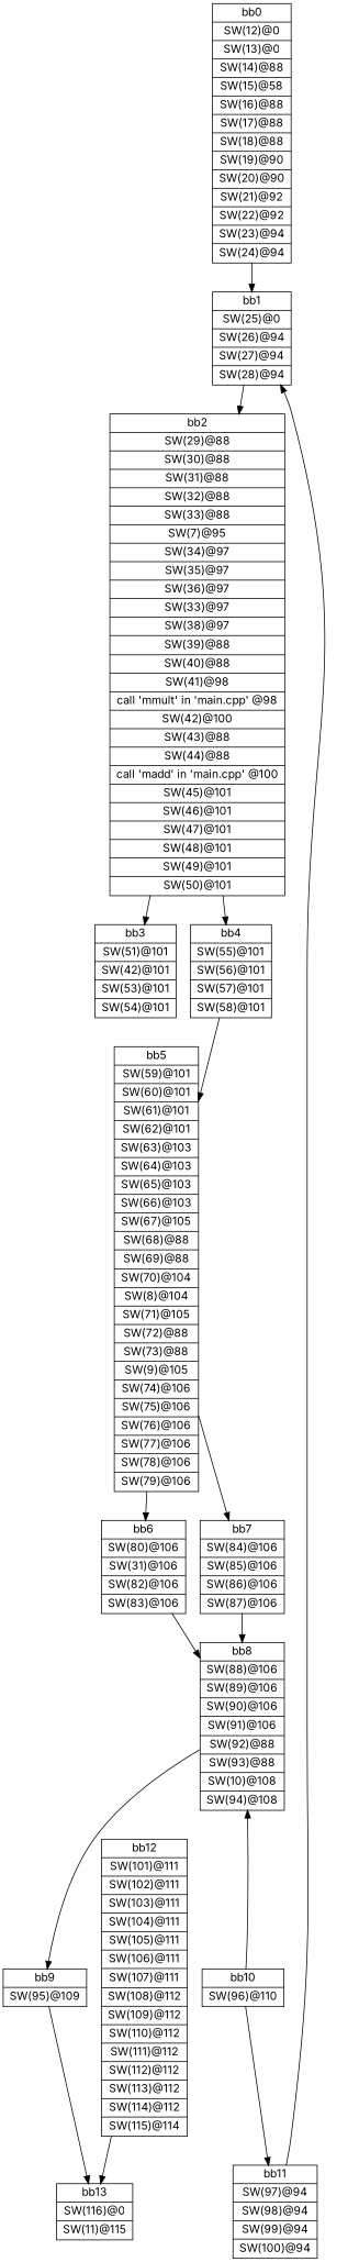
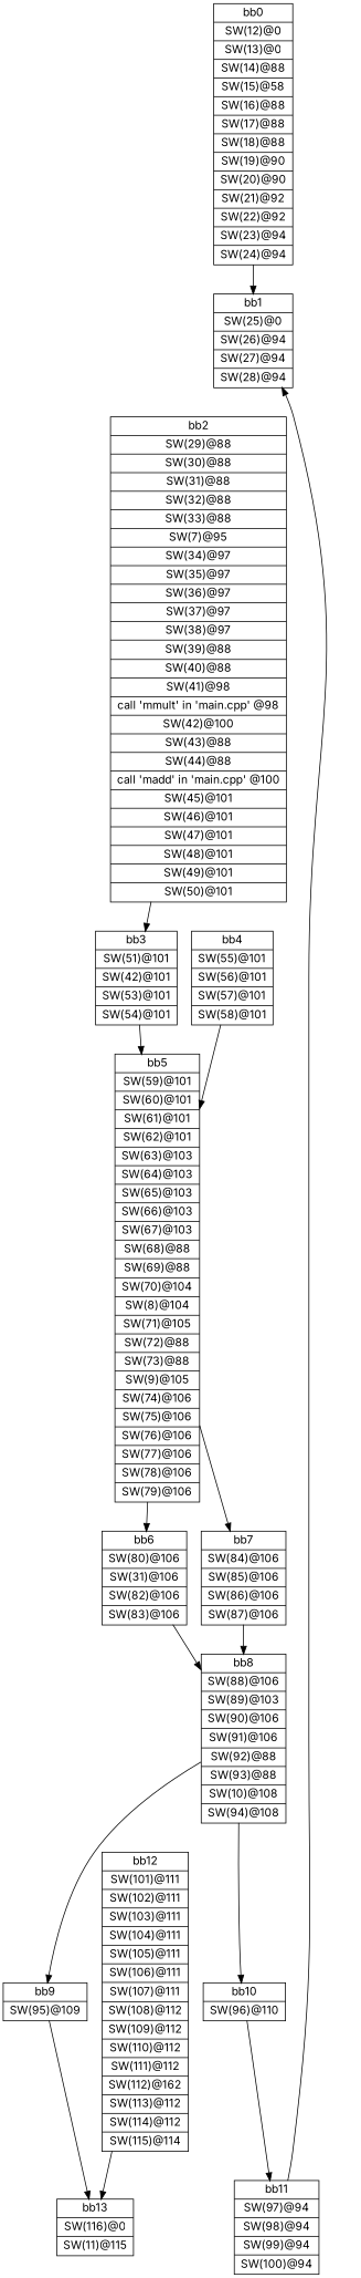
  digraph {
    fontname=Inter
    node [fontname=Inter shape=record]
    edge [fontname=Inter]
    n1 [label="{bb0|<x0000000000CAA420>SW(12)@0\n|<x0000000000CAA2C0>SW(13)@0\n|<x0000000000CAA0B0>SW(14)@88\n|<x0000000000CAA000>SW(15)@58\n|<x0000000000CAB1E0>SW(16)@88\n|<x0000000000CAB290>SW(17)@88\n|<x0000000000CAB340>SW(18)@88\n|<x0000000000CAB3F0>SW(19)@90\n|<x0000000000CAB4A0>SW(20)@90\n|<x0000000000CAB550>SW(21)@92\n|<x0000000000CAB600>SW(22)@92\n|<x0000000000CAB6B0>SW(23)@94\n|<x0000000000CAB760>SW(24)@94\n}"]
    n2 [label="{bb1|<x0000000000CAB810>SW(25)@0\n|<x0000000000CAB8C0>SW(26)@94\n|<x0000000000CAB970>SW(27)@94\n|<x0000000000CABA20>SW(28)@94\n}"]
-   n3 [label="{bb2|<x0000000000CABAD0>SW(29)@88\n|<x0000000000CABB80>SW(30)@88\n|<x0000000000CABC30>SW(31)@88\n|<x0000000000CABCE0>SW(32)@88\n|<x0000000000CABD90>SW(33)@88\n|<x0000000000CAA8F0>SW(7)@95\n|<x0000000000CABE40>SW(34)@97\n|<x0000000000CABEF0>SW(35)@97\n|<x0000000000C941C0>SW(36)@97\n|<x0000000000C94740>SW(33)@97\n|<x0000000000C94690>SW(38)@97\n|<x0000000000C945E0>SW(39)@88\n|<x0000000000C94530>SW(40)@88\n|<x0000000000C94480>SW(41)@98\n|<x0000000000CAF470>call 'mmult' in 'main.cpp' @98\n|<x0000000000C943D0>SW(42)@100\n|<x0000000000C94320>SW(43)@88\n|<x0000000000C94270>SW(44)@88\n|<x0000000000CAF390>call 'madd' in 'main.cpp' @100\n|<x0000000000C93AE0>SW(45)@101\n|<x0000000000C93820>SW(46)@101\n|<x0000000000C93560>SW(47)@101\n|<x0000000000C931F0>SW(48)@101\n|<x0000000000C93140>SW(49)@101\n|<x0000000000C93090>SW(50)@101\n}"]
+   n3 [label="{bb2|<x0000000000CABAD0>SW(29)@88\n|<x0000000000CABB80>SW(30)@88\n|<x0000000000CABC30>SW(31)@88\n|<x0000000000CABCE0>SW(32)@88\n|<x0000000000CABD90>SW(33)@88\n|<x0000000000CAA8F0>SW(7)@95\n|<x0000000000CABE40>SW(34)@97\n|<x0000000000CABEF0>SW(35)@97\n|<x0000000000C941C0>SW(36)@97\n|<x0000000000C94740>SW(37)@97\n|<x0000000000C94690>SW(38)@97\n|<x0000000000C945E0>SW(39)@88\n|<x0000000000C94530>SW(40)@88\n|<x0000000000C94480>SW(41)@98\n|<x0000000000CAF470>call 'mmult' in 'main.cpp' @98\n|<x0000000000C943D0>SW(42)@100\n|<x0000000000C94320>SW(43)@88\n|<x0000000000C94270>SW(44)@88\n|<x0000000000CAF390>call 'madd' in 'main.cpp' @100\n|<x0000000000C93AE0>SW(45)@101\n|<x0000000000C93820>SW(46)@101\n|<x0000000000C93560>SW(47)@101\n|<x0000000000C931F0>SW(48)@101\n|<x0000000000C93140>SW(49)@101\n|<x0000000000C93090>SW(50)@101\n}"]
    n4 [label="{bb3|<x0000000000C92F30>SW(51)@101\n|<x0000000000C92DD0>SW(42)@101\n|<x0000000000C92C70>SW(53)@101\n|<x0000000000C92BC0>SW(54)@101\n}"]
    n5 [label="{bb4|<x0000000000C92FE0>SW(55)@101\n|<x0000000000C92B10>SW(56)@101\n|<x0000000000C92A60>SW(57)@101\n|<x0000000000C9FC00>SW(58)@101\n}"]
-   n6 [label="{bb12|<x0000000001615BF0>SW(101)@111\n|<x0000000001615CA0>SW(102)@111\n|<x0000000001615D50>SW(103)@111\n|<x0000000001615E00>SW(104)@111\n|<x0000000001615EB0>SW(105)@111\n|<x0000000001615F60>SW(106)@111\n|<x0000000001616010>SW(107)@111\n|<x00000000016160C0>SW(108)@112\n|<x0000000001616170>SW(109)@112\n|<x0000000001616220>SW(110)@112\n|<x00000000016162D0>SW(111)@112\n|<x0000000001616380>SW(112)@112\n|<x0000000001616430>SW(113)@112\n|<x00000000016164E0>SW(114)@112\n|<x0000000001616590>SW(115)@114\n}"]
+   n6 [label="{bb12|<x0000000001615BF0>SW(101)@111\n|<x0000000001615CA0>SW(102)@111\n|<x0000000001615D50>SW(103)@111\n|<x0000000001615E00>SW(104)@111\n|<x0000000001615EB0>SW(105)@111\n|<x0000000001615F60>SW(106)@111\n|<x0000000001616010>SW(107)@111\n|<x00000000016160C0>SW(108)@112\n|<x0000000001616170>SW(109)@112\n|<x0000000001616220>SW(110)@112\n|<x00000000016162D0>SW(111)@112\n|<x0000000001616380>SW(112)@162\n|<x0000000001616430>SW(113)@112\n|<x00000000016164E0>SW(114)@112\n|<x0000000001616590>SW(115)@114\n}"]
    n7 [label="{bb13|<x0000000001616640>SW(116)@0\n|<x0000000000CAA630>SW(11)@115\n}"]
-   n8 [label="{bb5|<x0000000000C9FB50>SW(59)@101\n|<x0000000000C9FAA0>SW(60)@101\n|<x0000000000C9F9F0>SW(61)@101\n|<x0000000000C9F310>SW(62)@101\n|<x0000000000C9F260>SW(63)@103\n|<x0000000000C9F1B0>SW(64)@103\n|<x0000000000C9EB80>SW(65)@103\n|<x0000000000C9EAD0>SW(66)@103\n|<x0000000000C9EA20>SW(67)@105\n|<x0000000000C9E970>SW(68)@88\n|<x0000000000C9E8C0>SW(69)@88\n|<x0000000000C9E810>SW(70)@104\n|<x0000000000CAA840>SW(8)@104\n|<x0000000000C9E760>SW(71)@105\n|<x0000000000C31EE0>SW(72)@88\n|<x0000000000C31E30>SW(73)@88\n|<x0000000000CAA790>SW(9)@105\n|<x0000000000C31CD0>SW(74)@106\n|<x0000000000C31B70>SW(75)@106\n|<x0000000000C31AC0>SW(76)@106\n|<x0000000000C31A10>SW(77)@106\n|<x0000000000C31960>SW(78)@106\n|<x0000000000C31750>SW(79)@106\n}"]
+   n8 [label="{bb5|<x0000000000C9FB50>SW(59)@101\n|<x0000000000C9FAA0>SW(60)@101\n|<x0000000000C9F9F0>SW(61)@101\n|<x0000000000C9F310>SW(62)@101\n|<x0000000000C9F260>SW(63)@103\n|<x0000000000C9F1B0>SW(64)@103\n|<x0000000000C9EB80>SW(65)@103\n|<x0000000000C9EAD0>SW(66)@103\n|<x0000000000C9EA20>SW(67)@103\n|<x0000000000C9E970>SW(68)@88\n|<x0000000000C9E8C0>SW(69)@88\n|<x0000000000C9E810>SW(70)@104\n|<x0000000000CAA840>SW(8)@104\n|<x0000000000C9E760>SW(71)@105\n|<x0000000000C31EE0>SW(72)@88\n|<x0000000000C31E30>SW(73)@88\n|<x0000000000CAA790>SW(9)@105\n|<x0000000000C31CD0>SW(74)@106\n|<x0000000000C31B70>SW(75)@106\n|<x0000000000C31AC0>SW(76)@106\n|<x0000000000C31A10>SW(77)@106\n|<x0000000000C31960>SW(78)@106\n|<x0000000000C31750>SW(79)@106\n}"]
    n9 [label="{bb6|<x0000000000C316A0>SW(80)@106\n|<x0000000000C315F0>SW(31)@106\n|<x0000000000C31540>SW(82)@106\n|<x0000000000C31490>SW(83)@106\n}"]
    n10 [label="{bb7|<x0000000001615040>SW(84)@106\n|<x00000000016150F0>SW(85)@106\n|<x00000000016151A0>SW(86)@106\n|<x0000000001615250>SW(87)@106\n}"]
-   n11 [label="{bb8|<x0000000001615300>SW(88)@106\n|<x00000000016153B0>SW(89)@106\n|<x0000000001615460>SW(90)@106\n|<x0000000001615510>SW(91)@106\n|<x00000000016155C0>SW(92)@88\n|<x0000000001615670>SW(93)@88\n|<x0000000000CAA6E0>SW(10)@108\n|<x0000000001615720>SW(94)@108\n}"]
+   n11 [label="{bb8|<x0000000001615300>SW(88)@106\n|<x00000000016153B0>SW(89)@103\n|<x0000000001615460>SW(90)@106\n|<x0000000001615510>SW(91)@106\n|<x00000000016155C0>SW(92)@88\n|<x0000000001615670>SW(93)@88\n|<x0000000000CAA6E0>SW(10)@108\n|<x0000000001615720>SW(94)@108\n}"]
    n12 [label="{bb9|<x00000000016157D0>SW(95)@109\n}"]
    n13 [label="{bb10|<x0000000001615880>SW(96)@110\n}"]
    n14 [label="{bb11|<x0000000001615930>SW(97)@94\n|<x00000000016159E0>SW(98)@94\n|<x0000000001615A90>SW(99)@94\n|<x0000000001615B40>SW(100)@94\n}"]
    n1 -> n2
-   n2 -> n3
    n3 -> n4
-   n3 -> n5
+   n4 -> n8
    n5 -> n8
    n6 -> n7
    n8 -> n9
    n8 -> n10
    n9 -> n11
    n10 -> n11
    n11 -> n12
-   n13 -> n11
+   n11 -> n13
    n12 -> n7
    n13 -> n14
    n14 -> n2
  }
